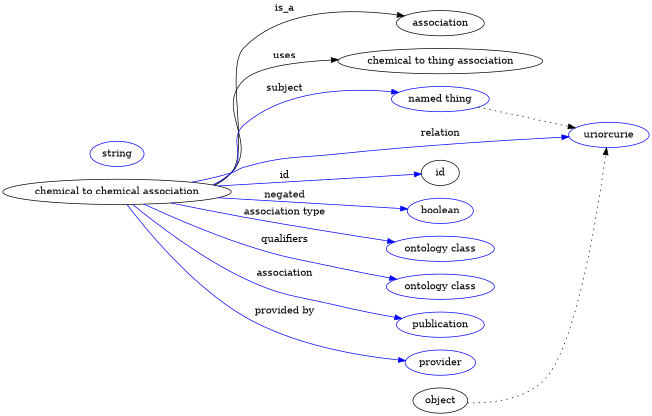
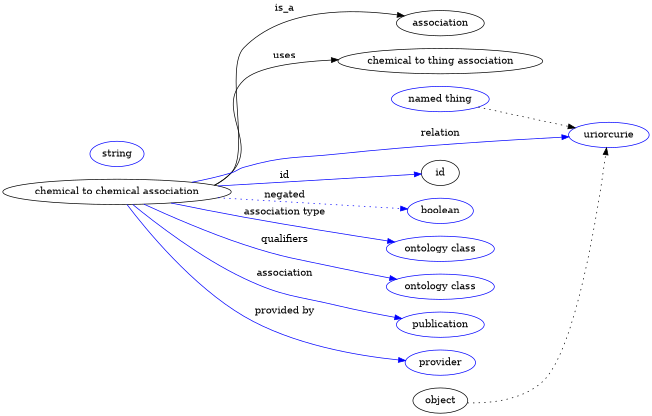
  digraph {
    rankdir=LR
    node [color=blue]
    edge [color=blue style=solid]
    n1 [height=0.5 label="chemical to chemical association" width=3.5566 color=""]
    association [height=0.5 width=1.3902 color=""]
    "chemical to thing association" [height=0.5 width=3.1775 color=""]
    n4 [height=0.5 label="named thing" width=1.5346]
    n5 [height=0.5 label=uriorcurie width=1.2638]
    id [height=0.5 width=0.75 color=""]
    n7 [height=0.5 label=boolean width=1.0652]
    n8 [height=0.5 label="ontology class" width=1.7151]
    n9 [height=0.5 label="ontology class" width=1.7151]
    n10 [height=0.5 label=publication width=1.3902]
    n11 [height=0.5 label=provider width=1.1193]
    object [height=0.5 width=0.9027 color=""]
    n13 [height=0.5 label=string width=0.84854]
    n1 -> association [label=is_a color="" style=""]
    n1 -> "chemical to thing association" [label=uses color="" style=""]
-   n1 -> n4 [label=subject]
    n1 -> n5 [label=relation]
    n1 -> id [label=id]
-   n1 -> n7 [label=negated]
+   n1 -> n7 [label=negated style=dotted]
    n1 -> n8 [label="association type"]
    n1 -> n9 [label=qualifiers]
    n1 -> n10 [label=association]
    n1 -> n11 [label="provided by"]
    n4 -> n5 [style=dotted color=""]
    object -> n5 [style=dotted color=""]
  }
